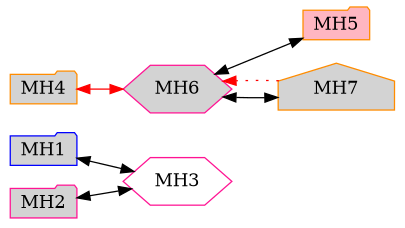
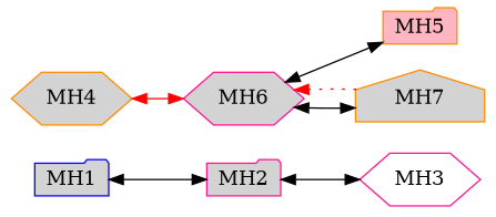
  graph {
    rankdir=LR
    node [color=deeppink fillcolor=lightgrey shape=folder style=filled]
    edge [dir=both]
    MH1 [color=blue height=.3 width=.3]
    MH2 [height=.3 width=.3]
    MH3 [fillcolor=white height=.3 shape=hexagon width=.3]
-   MH4 [color=darkorange height=.3 width=.3]
+   MH4 [color=darkorange height=.3 shape=hexagon width=.3]
    MH5 [color=darkorange fillcolor=lightpink height=.3 width=.3]
    MH6 [height=.3 shape=hexagon width=.3]
    MH7 [color=darkorange height=.3 shape=house width=.3]
    subgraph sub_1 {
      MH1
      MH2
      MH3
      MH4
      MH5
      MH6
      MH7
    }
-   MH1 -- MH3
+   MH1 -- MH2
    MH2 -- MH3
    MH4 -- MH6 [color=red]
    MH6 -- MH5
    MH6 -- MH7
    MH7 -- MH6 [color=red dir=forward style=dotted]
  }
